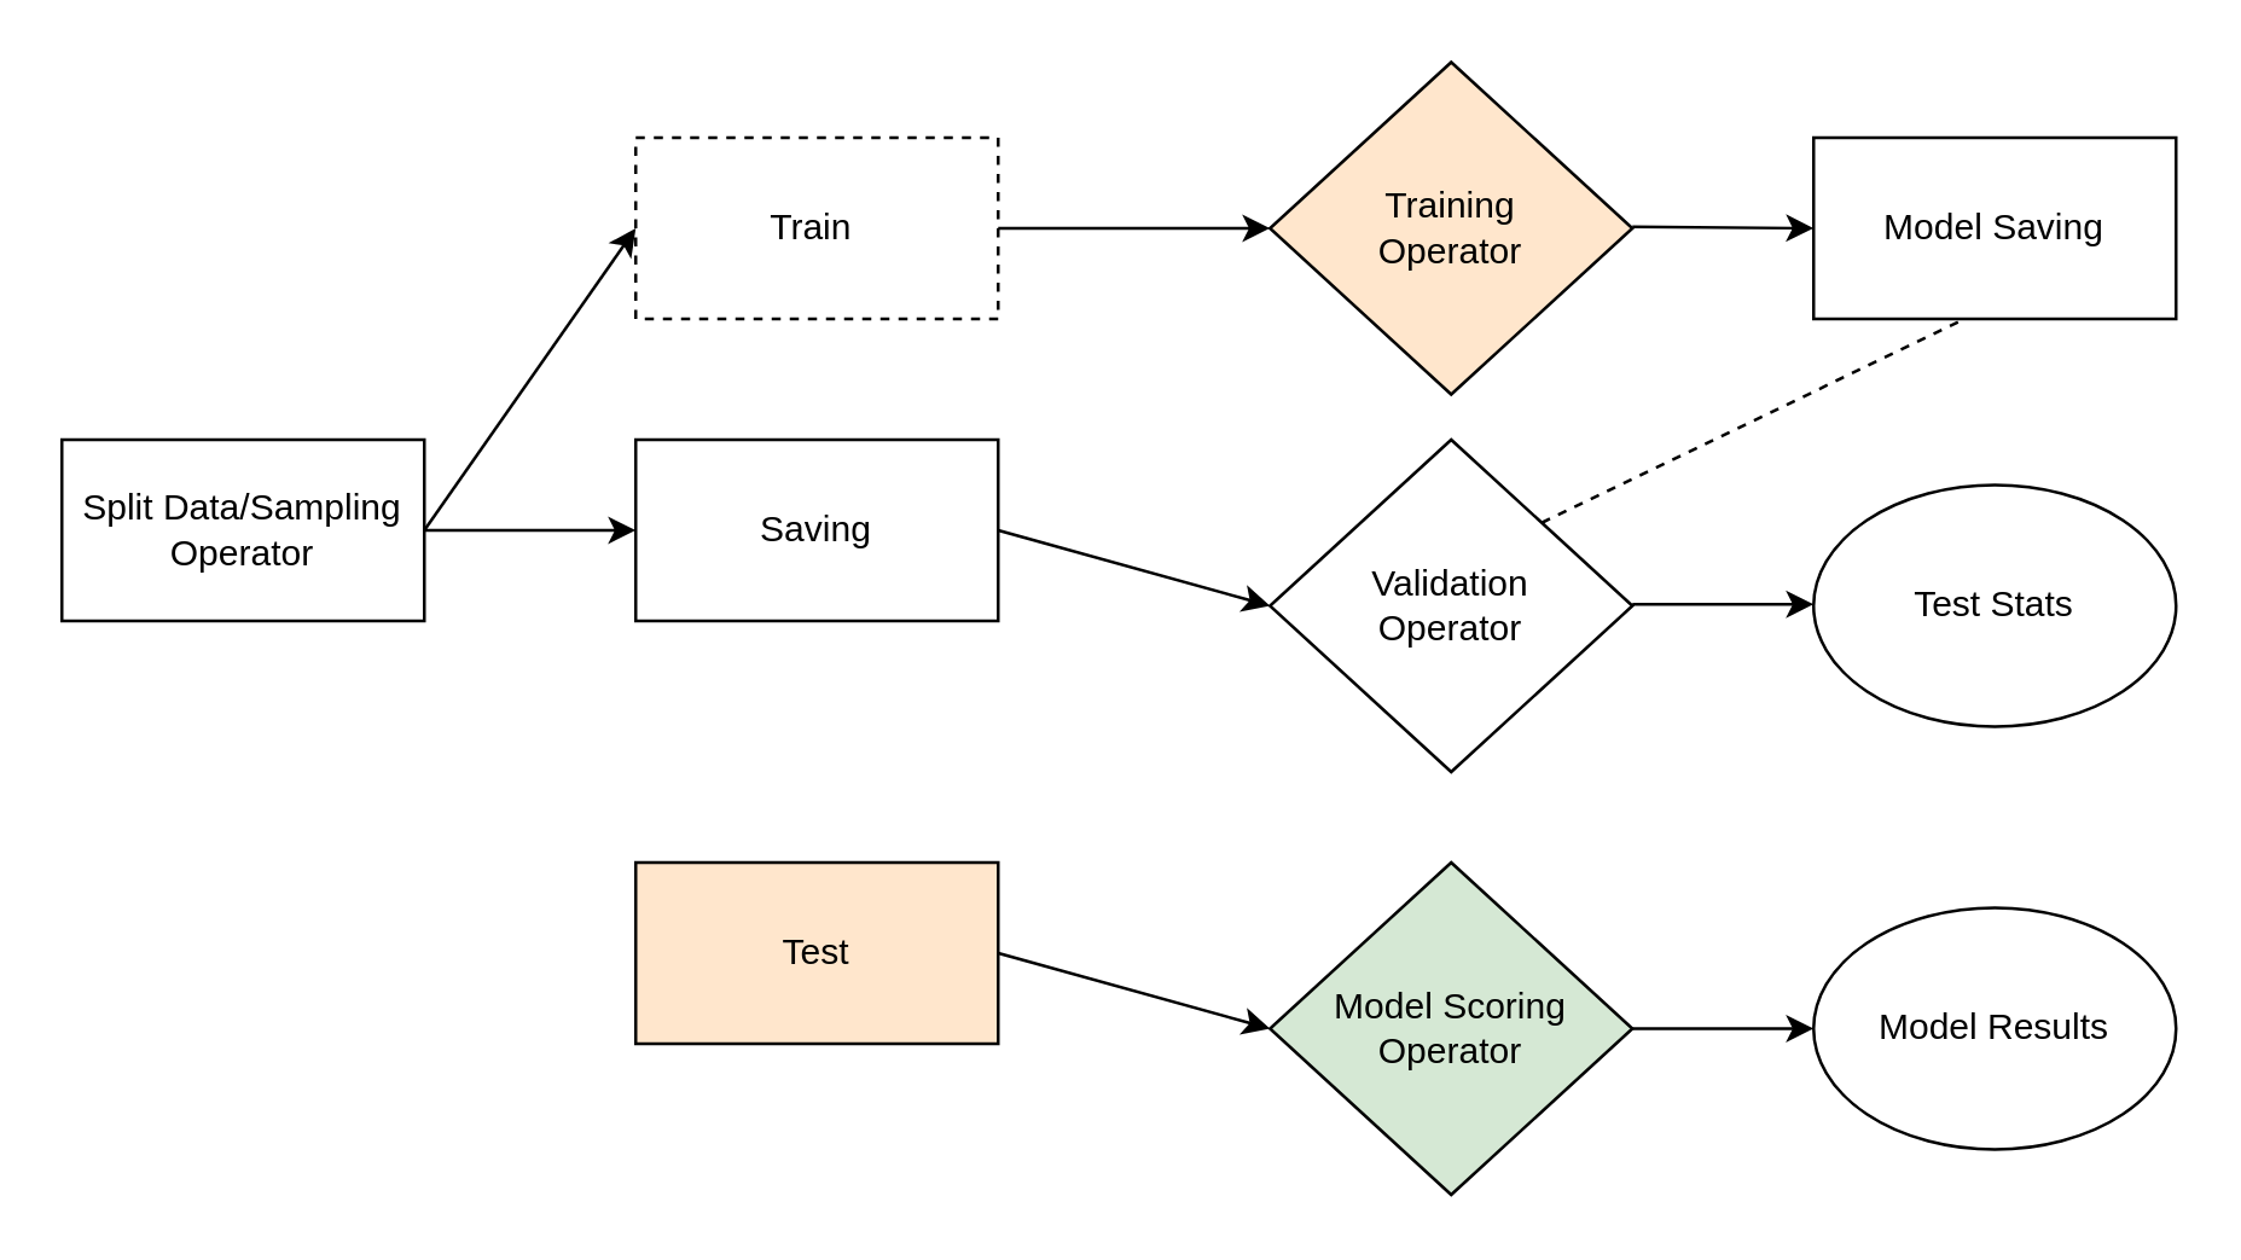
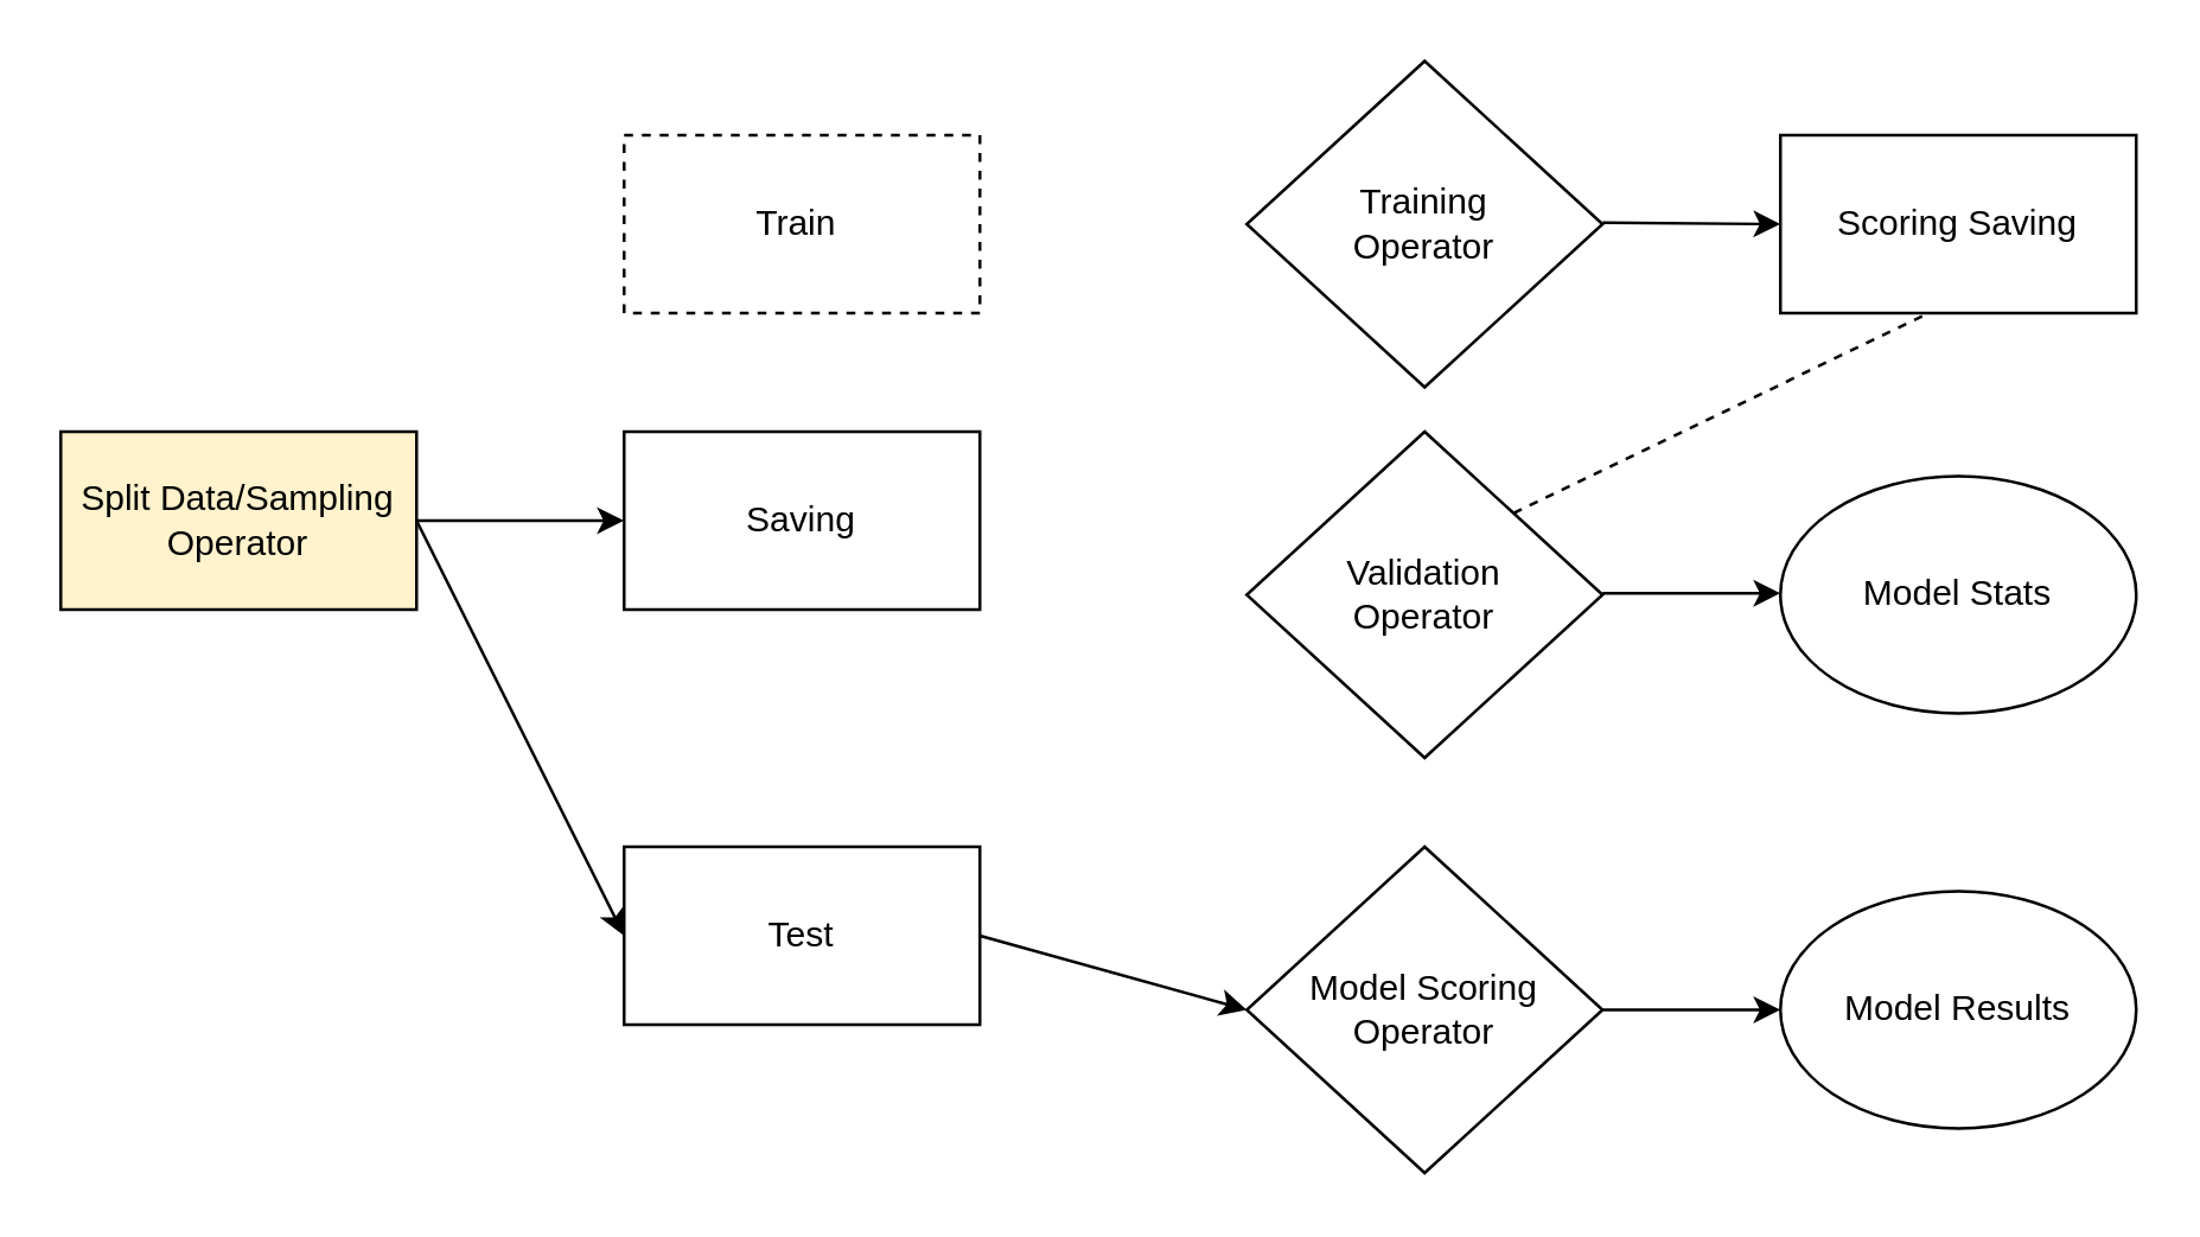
  <mxCell id="0" />
  <mxCell id="1" parent="0" />
- <mxCell id="2" value="Split Data/Sampling Operator" style="rounded=0;whiteSpace=wrap;html=1;" vertex="1" parent="1"><mxGeometry x="20" y="145" width="120" height="60" as="geometry" /></mxCell>
+ <mxCell id="2" value="Split Data/Sampling Operator" style="rounded=0;whiteSpace=wrap;html=1;fillColor=#fff2cc;" vertex="1" parent="1"><mxGeometry x="20" y="145" width="120" height="60" as="geometry" /></mxCell>
  <mxCell id="3" value="Train&amp;nbsp;" style="rounded=0;whiteSpace=wrap;html=1;dashed=1;" vertex="1" parent="1"><mxGeometry x="210" y="45" width="120" height="60" as="geometry" /></mxCell>
  <mxCell id="4" value="Saving" style="rounded=0;whiteSpace=wrap;html=1;" vertex="1" parent="1"><mxGeometry x="210" y="145" width="120" height="60" as="geometry" /></mxCell>
- <mxCell id="5" value="Test" style="rounded=0;whiteSpace=wrap;html=1;fillColor=#ffe6cc;" vertex="1" parent="1"><mxGeometry x="210" y="285" width="120" height="60" as="geometry" /></mxCell>
- <mxCell id="6" value="" style="endArrow=classic;html=1;entryX=0;entryY=0.5;entryDx=0;entryDy=0;exitX=1;exitY=0.5;exitDx=0;exitDy=0;" edge="1" parent="1" source="2" target="3"><mxGeometry width="50" height="50" relative="1" as="geometry"><mxPoint x="160" y="195" as="sourcePoint" /><mxPoint x="210" y="145" as="targetPoint" /></mxGeometry></mxCell>
+ <mxCell id="5" value="Test" style="rounded=0;whiteSpace=wrap;html=1;" vertex="1" parent="1"><mxGeometry x="210" y="285" width="120" height="60" as="geometry" /></mxCell>
  <mxCell id="7" value="" style="endArrow=classic;html=1;exitX=1;exitY=0.5;exitDx=0;exitDy=0;" edge="1" parent="1" source="2"><mxGeometry width="50" height="50" relative="1" as="geometry"><mxPoint x="150" y="185" as="sourcePoint" /><mxPoint x="210" y="175" as="targetPoint" /></mxGeometry></mxCell>
- <mxCell id="9" value="Training &lt;br&gt;Operator" style="rhombus;whiteSpace=wrap;html=1;fillColor=#ffe6cc;" vertex="1" parent="1"><mxGeometry x="420" y="20" width="120" height="110" as="geometry" /></mxCell>
- <mxCell id="10" value="" style="endArrow=classic;html=1;exitX=1;exitY=0.5;exitDx=0;exitDy=0;" edge="1" parent="1" source="3" target="9"><mxGeometry width="50" height="50" relative="1" as="geometry"><mxPoint x="340" y="235" as="sourcePoint" /><mxPoint x="390" y="185" as="targetPoint" /></mxGeometry></mxCell>
+ <mxCell id="8" value="" style="endArrow=classic;html=1;exitX=1;exitY=0.5;exitDx=0;exitDy=0;entryX=0;entryY=0.5;entryDx=0;entryDy=0;" edge="1" parent="1" source="2" target="5"><mxGeometry width="50" height="50" relative="1" as="geometry"><mxPoint x="150" y="185" as="sourcePoint" /><mxPoint x="210" y="295" as="targetPoint" /></mxGeometry></mxCell>
+ <mxCell id="9" value="Training &lt;br&gt;Operator" style="rhombus;whiteSpace=wrap;html=1;" vertex="1" parent="1"><mxGeometry x="420" y="20" width="120" height="110" as="geometry" /></mxCell>
  <mxCell id="11" value="Validation&lt;br&gt;Operator" style="rhombus;whiteSpace=wrap;html=1;" vertex="1" parent="1"><mxGeometry x="420" y="145" width="120" height="110" as="geometry" /></mxCell>
- <mxCell id="12" value="" style="endArrow=classic;html=1;entryX=0;entryY=0.5;entryDx=0;entryDy=0;exitX=1;exitY=0.5;exitDx=0;exitDy=0;" edge="1" parent="1" source="4" target="11"><mxGeometry width="50" height="50" relative="1" as="geometry"><mxPoint x="340" y="235" as="sourcePoint" /><mxPoint x="390" y="185" as="targetPoint" /></mxGeometry></mxCell>
- <mxCell id="13" value="Model Saving" style="rounded=0;whiteSpace=wrap;html=1;" vertex="1" parent="1"><mxGeometry x="600" y="45" width="120" height="60" as="geometry" /></mxCell>
+ <mxCell id="13" value="Scoring Saving" style="rounded=0;whiteSpace=wrap;html=1;" vertex="1" parent="1"><mxGeometry x="600" y="45" width="120" height="60" as="geometry" /></mxCell>
  <mxCell id="14" value="" style="endArrow=classic;html=1;exitX=1;exitY=0.5;exitDx=0;exitDy=0;" edge="1" parent="1"><mxGeometry width="50" height="50" relative="1" as="geometry"><mxPoint x="540" y="74.5" as="sourcePoint" /><mxPoint x="600" y="75" as="targetPoint" /></mxGeometry></mxCell>
  <mxCell id="15" value="" style="endArrow=none;dashed=1;html=1;exitX=1;exitY=0;exitDx=0;exitDy=0;rounded=0;jumpStyle=gap;" edge="1" parent="1" source="11"><mxGeometry width="50" height="50" relative="1" as="geometry"><mxPoint x="600" y="155" as="sourcePoint" /><mxPoint x="650" y="105" as="targetPoint" /></mxGeometry></mxCell>
- <mxCell id="16" value="Model Scoring&lt;br&gt;Operator" style="rhombus;whiteSpace=wrap;html=1;fillColor=#d5e8d4;" vertex="1" parent="1"><mxGeometry x="420" y="285" width="120" height="110" as="geometry" /></mxCell>
+ <mxCell id="16" value="Model Scoring&lt;br&gt;Operator" style="rhombus;whiteSpace=wrap;html=1;" vertex="1" parent="1"><mxGeometry x="420" y="285" width="120" height="110" as="geometry" /></mxCell>
  <mxCell id="17" value="" style="endArrow=classic;html=1;entryX=0;entryY=0.5;entryDx=0;entryDy=0;exitX=1;exitY=0.5;exitDx=0;exitDy=0;" edge="1" parent="1"><mxGeometry width="50" height="50" relative="1" as="geometry"><mxPoint x="330" y="315" as="sourcePoint" /><mxPoint x="420" y="340" as="targetPoint" /></mxGeometry></mxCell>
  <mxCell id="18" value="" style="endArrow=classic;html=1;entryX=0;entryY=0.5;entryDx=0;entryDy=0;exitX=1;exitY=0.5;exitDx=0;exitDy=0;" edge="1" parent="1" source="16"><mxGeometry width="50" height="50" relative="1" as="geometry"><mxPoint x="340" y="325" as="sourcePoint" /><mxPoint x="600" y="340" as="targetPoint" /></mxGeometry></mxCell>
  <mxCell id="19" value="Model Results" style="ellipse;whiteSpace=wrap;html=1;" vertex="1" parent="1"><mxGeometry x="600" y="300" width="120" height="80" as="geometry" /></mxCell>
- <mxCell id="20" value="Test Stats" style="ellipse;whiteSpace=wrap;html=1;" vertex="1" parent="1"><mxGeometry x="600" y="160" width="120" height="80" as="geometry" /></mxCell>
+ <mxCell id="20" value="Model Stats" style="ellipse;whiteSpace=wrap;html=1;" vertex="1" parent="1"><mxGeometry x="600" y="160" width="120" height="80" as="geometry" /></mxCell>
  <mxCell id="21" value="" style="endArrow=classic;html=1;entryX=0;entryY=0.5;entryDx=0;entryDy=0;exitX=1;exitY=0.5;exitDx=0;exitDy=0;" edge="1" parent="1"><mxGeometry width="50" height="50" relative="1" as="geometry"><mxPoint x="540" y="199.5" as="sourcePoint" /><mxPoint x="600" y="199.5" as="targetPoint" /></mxGeometry></mxCell>
